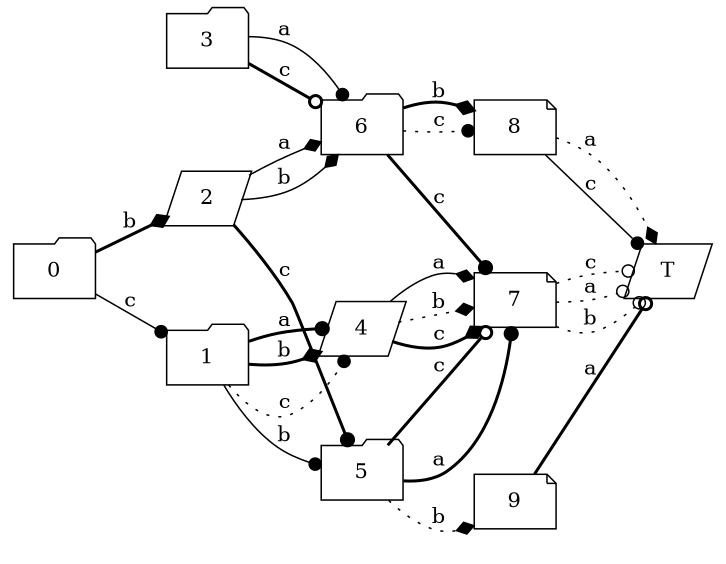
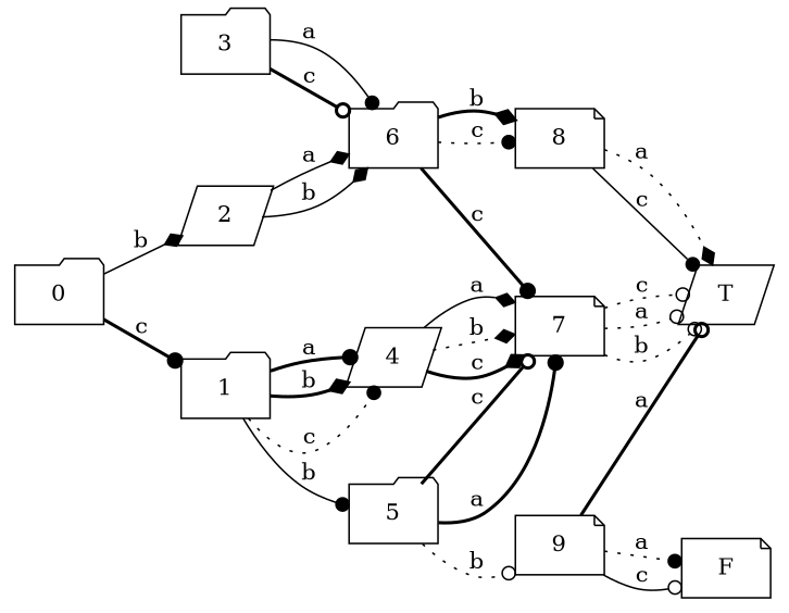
  digraph {
    rankdir=LR
    node [shape=folder]
    edge [arrowhead=dot style=bold]
    0
    1
    2 [shape=parallelogram]
    4 [shape=parallelogram]
    5
    6
    3
    7 [shape=note]
    9 [shape=note]
    8 [shape=note]
    T [shape=parallelogram]
-   0 -> 1 [label=c style=solid]
-   0 -> 2 [arrowhead=diamond label=b]
+   F [shape=note]
+   0 -> 1 [label=c]
+   0 -> 2 [arrowhead=diamond label=b style=solid]
    1 -> 4 [label=c style=dotted]
    1 -> 4 [label=a]
    1 -> 4 [arrowhead=diamond label=b]
    1 -> 5 [label=b style=solid]
-   2 -> 5 [label=c]
    2 -> 6 [arrowhead=diamond label=a style=solid]
    2 -> 6 [arrowhead=diamond label=b style=solid]
    4 -> 7 [arrowhead=diamond label=a style=solid]
    4 -> 7 [arrowhead=diamond label=b style=dotted]
    4 -> 7 [arrowhead=diamond label=c]
    5 -> 7 [label=a]
    5 -> 7 [arrowhead=odot label=c]
-   5 -> 9 [arrowhead=diamond label=b style=dotted]
+   5 -> 9 [arrowhead=odot label=b style=dotted]
    6 -> 7 [label=c]
    6 -> 8 [arrowhead=diamond label=b]
    6 -> 8 [label=c style=dotted]
    3 -> 6 [label=a style=solid]
    3 -> 6 [arrowhead=odot label=c]
    7 -> T [arrowhead=odot label=a style=dotted]
    7 -> T [arrowhead=odot label=b style=dotted]
    7 -> T [arrowhead=odot label=c style=dotted]
    9 -> T [arrowhead=odot label=a]
+   9 -> F [label=a style=dotted]
+   9 -> F [arrowhead=odot label=c style=solid]
    8 -> T [arrowhead=diamond label=a style=dotted]
    8 -> T [label=c style=solid]
  }
